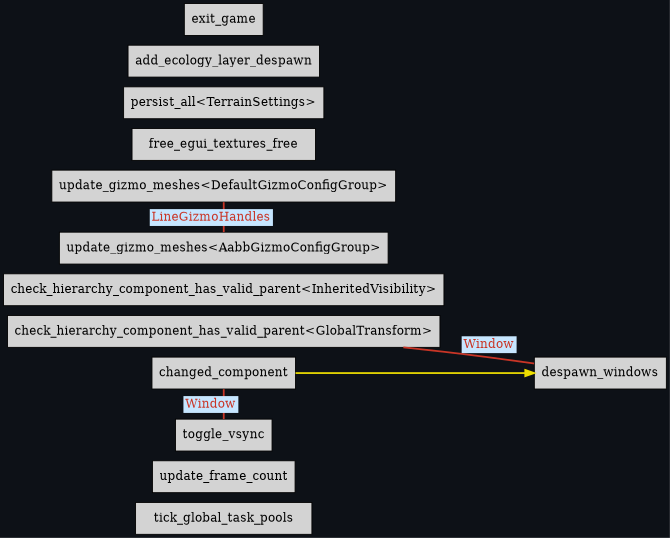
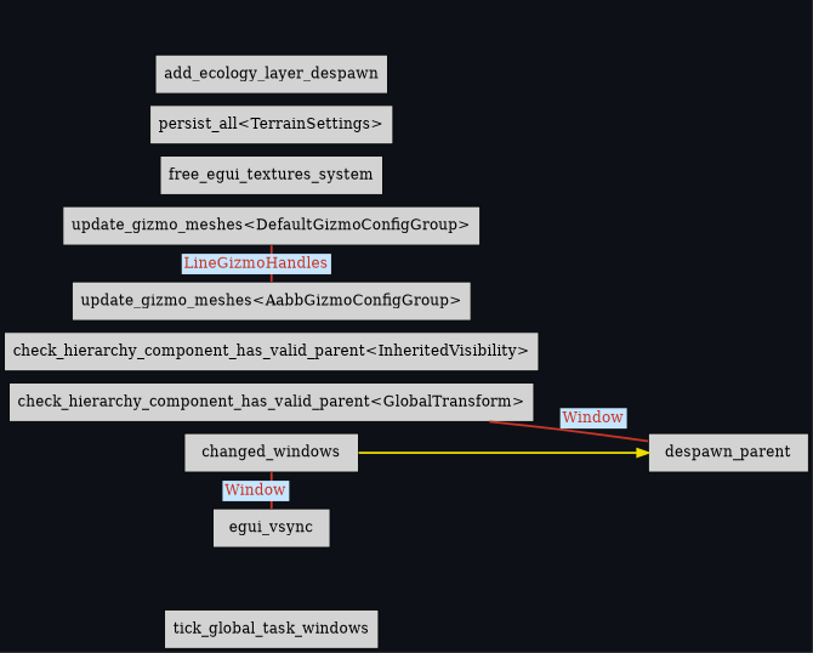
  digraph {
    bgcolor="#0d1117"
    compound=true
    fontname=Helvetica
    nodesep=0.15
    rankdir=LR
    splines=spline
    node [shape=box style=filled]
    edge [color="#c93526" penwidth=2 constraint=false dir=none fontcolor="#c93526"]
-   n1 [label=tick_global_task_pools]
-   n2 [label=update_frame_count]
+   n1 [label=tick_global_task_windows]
    n3 [label="check_hierarchy_component_has_valid_parent<GlobalTransform>"]
-   n4 [label=changed_component]
-   n5 [label=despawn_windows]
-   n6 [label=toggle_vsync]
+   n4 [label=changed_windows]
+   n5 [label=despawn_parent]
+   n6 [label=egui_vsync]
    n7 [label="check_hierarchy_component_has_valid_parent<InheritedVisibility>"]
    n8 [label="update_gizmo_meshes<DefaultGizmoConfigGroup>"]
    n9 [label="update_gizmo_meshes<AabbGizmoConfigGroup>"]
-   n10 [label=free_egui_textures_free]
+   n10 [label=free_egui_textures_system]
    n11 [label="persist_all<TerrainSettings>"]
    n12 [label=add_ecology_layer_despawn]
-   n13 [label=exit_game]
    n4 -> n5 [color="#eede00" constraint="" dir="" fontcolor=""]
    n4 -> n6 [label=<<table border="0" cellborder="0"><tr><td bgcolor="#c6e6ff">Window</td></tr></table>>]
    n5 -> n3 [label=<<table border="0" cellborder="0"><tr><td bgcolor="#c6e6ff">Window</td></tr></table>>]
    n8 -> n9 [label=<<table border="0" cellborder="0"><tr><td bgcolor="#c6e6ff">LineGizmoHandles</td></tr></table>>]
  }
